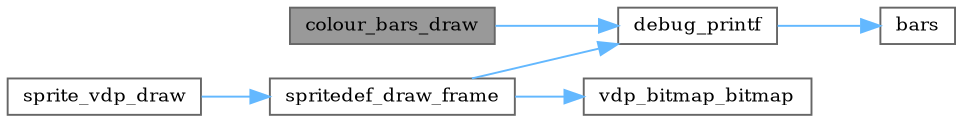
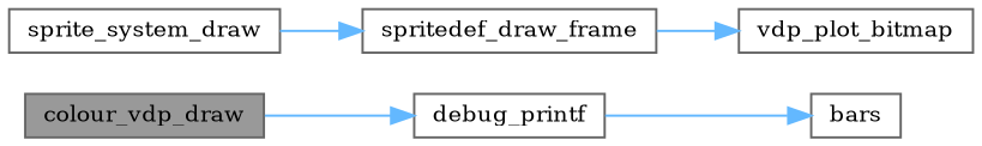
  digraph {
    fontname="DejaVu Serif"
    rankdir=LR
    node [color=grey40 fillcolor=white fontname="DejaVu Serif" fontsize=10 shape=box style=filled]
    edge [color=steelblue1 fontname="DejaVu Serif" fontsize=10 labelfontname=Helvetica labelfontsize=10 style=solid]
-   n1 [color=gray40 fillcolor=grey60 fontcolor=black height=0.2 label=colour_bars_draw width=0.4]
+   n1 [color=gray40 fillcolor=grey60 fontcolor=black height=0.2 label=colour_vdp_draw width=0.4]
    n2 [height=0.2 label=debug_printf width=0.4]
-   n3 [height=0.2 label=sprite_vdp_draw width=0.4]
+   n3 [height=0.2 label=sprite_system_draw width=0.4]
    n4 [height=0.2 label=spritedef_draw_frame width=0.4]
-   n5 [height=0.2 label=vdp_bitmap_bitmap width=0.4]
+   n5 [height=0.2 label=vdp_plot_bitmap width=0.4]
    n6 [height=0.2 label=bars width=0.4]
    n1 -> n2
    n2 -> n6
    n3 -> n4
-   n4 -> n2
    n4 -> n5
  }
